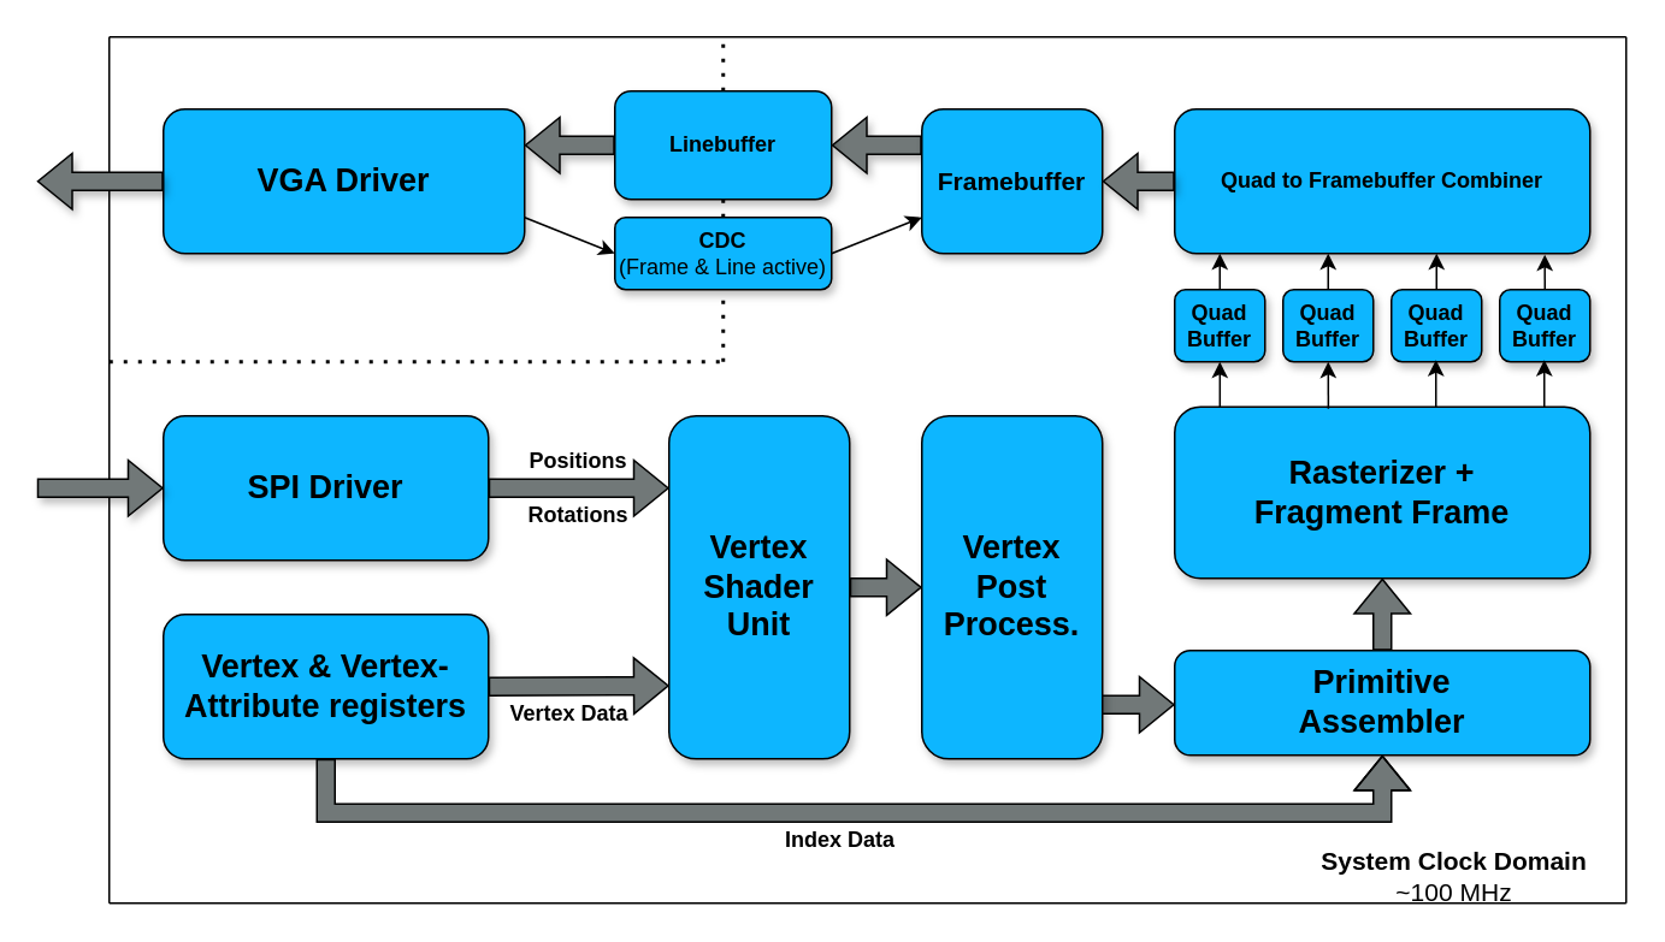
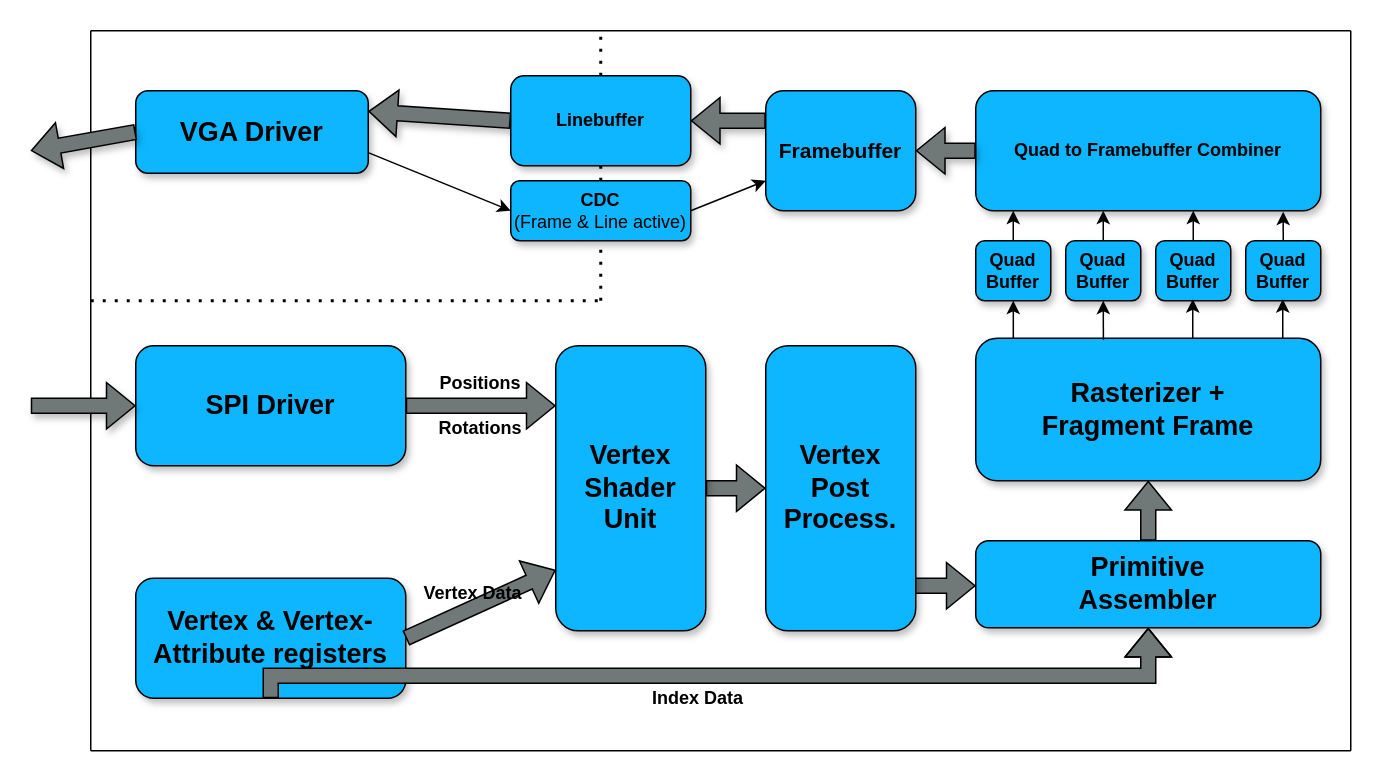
  <mxCell id="0" />
  <mxCell id="1" parent="0" />
  <mxCell id="2" value="" style="shape=flexArrow;endArrow=classic;html=1;rounded=0;entryX=1;entryY=0.5;entryDx=0;entryDy=0;exitX=0;exitY=0.25;exitDx=0;exitDy=0;fillColor=#717878;shadow=1;" parent="1" source="9" target="34" edge="1"><mxGeometry width="50" height="50" relative="1" as="geometry"><mxPoint x="530" y="90" as="sourcePoint" /><mxPoint x="470" y="90" as="targetPoint" /></mxGeometry></mxCell>
  <mxCell id="3" value="" style="shape=flexArrow;endArrow=classic;html=1;rounded=0;exitX=1;exitY=0.5;exitDx=0;exitDy=0;fillColor=#717878;entryX=0;entryY=0.5;entryDx=0;entryDy=0;" edge="1" parent="1" source="23" target="28"><mxGeometry width="50" height="50" relative="1" as="geometry"><mxPoint x="455" y="324.5" as="sourcePoint" /><mxPoint x="535" y="324.5" as="targetPoint" /></mxGeometry></mxCell>
  <mxCell id="4" value="" style="shape=flexArrow;endArrow=classic;html=1;rounded=0;fillColor=#717878;entryX=0;entryY=0.5;entryDx=0;entryDy=0;" edge="1" parent="1"><mxGeometry width="50" height="50" relative="1" as="geometry"><mxPoint x="594" y="390" as="sourcePoint" /><mxPoint x="650" y="390" as="targetPoint" /></mxGeometry></mxCell>
  <mxCell id="5" value="" style="endArrow=none;dashed=1;html=1;dashPattern=1 3;strokeWidth=2;rounded=0;" edge="1" parent="1" target="34"><mxGeometry width="50" height="50" relative="1" as="geometry"><mxPoint x="400" y="200" as="sourcePoint" /><mxPoint x="410" y="20" as="targetPoint" /></mxGeometry></mxCell>
- <mxCell id="6" value="&lt;font style=&quot;font-size: 18px;&quot;&gt;&lt;b&gt;VGA Driver&lt;/b&gt;&lt;/font&gt;" style="rounded=1;whiteSpace=wrap;html=1;fillColor=#0DB6FF;shadow=1;" parent="1" vertex="1"><mxGeometry x="90" y="60" width="200" height="80" as="geometry" /></mxCell>
+ <mxCell id="6" value="&lt;font style=&quot;font-size: 18px;&quot;&gt;&lt;b&gt;VGA Driver&lt;/b&gt;&lt;/font&gt;" style="rounded=1;whiteSpace=wrap;html=1;fillColor=#0DB6FF;shadow=1;" parent="1" vertex="1"><mxGeometry x="90" y="60" width="155" height="55" as="geometry" /></mxCell>
  <mxCell id="7" value="" style="endArrow=none;dashed=1;html=1;dashPattern=1 3;strokeWidth=2;rounded=0;" parent="1" edge="1" source="34"><mxGeometry width="50" height="50" relative="1" as="geometry"><mxPoint x="410" y="200" as="sourcePoint" /><mxPoint x="400" y="20" as="targetPoint" /></mxGeometry></mxCell>
  <mxCell id="8" value="" style="endArrow=none;dashed=1;html=1;dashPattern=1 3;strokeWidth=2;rounded=0;" parent="1" edge="1"><mxGeometry width="50" height="50" relative="1" as="geometry"><mxPoint x="60" y="200" as="sourcePoint" /><mxPoint x="400" y="200" as="targetPoint" /></mxGeometry></mxCell>
  <mxCell id="9" value="&lt;font style=&quot;font-size: 14px;&quot;&gt;&lt;b&gt;Framebuffer&lt;/b&gt;&lt;/font&gt;" style="rounded=1;whiteSpace=wrap;html=1;fillColor=#0DB6FF;shadow=1;" parent="1" vertex="1"><mxGeometry x="510" y="60" width="100" height="80" as="geometry" /></mxCell>
  <mxCell id="10" value="" style="shape=flexArrow;endArrow=classic;html=1;rounded=0;entryX=1;entryY=0.25;entryDx=0;entryDy=0;exitX=0;exitY=0.5;exitDx=0;exitDy=0;fillColor=#717878;shadow=1;" parent="1" source="34" target="6" edge="1"><mxGeometry width="50" height="50" relative="1" as="geometry"><mxPoint x="360" y="360" as="sourcePoint" /><mxPoint x="410" y="310" as="targetPoint" /></mxGeometry></mxCell>
  <mxCell id="11" value="&lt;div&gt;&lt;b&gt;CDC&lt;/b&gt;&lt;/div&gt;&lt;div&gt;(Frame &amp;amp; Line active)&lt;br&gt;&lt;/div&gt;" style="rounded=1;whiteSpace=wrap;html=1;fillColor=#0DB6FF;shadow=1;" parent="1" vertex="1"><mxGeometry x="340" y="120" width="120" height="40" as="geometry" /></mxCell>
  <mxCell id="12" value="" style="endArrow=classic;html=1;rounded=0;exitX=1;exitY=0.75;exitDx=0;exitDy=0;entryX=0;entryY=0.5;entryDx=0;entryDy=0;" parent="1" source="6" target="11" edge="1"><mxGeometry width="50" height="50" relative="1" as="geometry"><mxPoint x="360" y="360" as="sourcePoint" /><mxPoint x="410" y="310" as="targetPoint" /></mxGeometry></mxCell>
  <mxCell id="13" value="" style="endArrow=classic;html=1;rounded=0;entryX=0;entryY=0.75;entryDx=0;entryDy=0;exitX=1;exitY=0.5;exitDx=0;exitDy=0;" parent="1" source="11" target="9" edge="1"><mxGeometry width="50" height="50" relative="1" as="geometry"><mxPoint x="360" y="360" as="sourcePoint" /><mxPoint x="410" y="310" as="targetPoint" /></mxGeometry></mxCell>
  <mxCell id="14" value="" style="endArrow=none;html=1;rounded=0;" parent="1" edge="1"><mxGeometry width="50" height="50" relative="1" as="geometry"><mxPoint x="60" y="500" as="sourcePoint" /><mxPoint x="60" y="20" as="targetPoint" /></mxGeometry></mxCell>
  <mxCell id="15" value="" style="endArrow=none;html=1;rounded=0;" parent="1" edge="1"><mxGeometry width="50" height="50" relative="1" as="geometry"><mxPoint x="900" y="20" as="sourcePoint" /><mxPoint x="60" y="20" as="targetPoint" /></mxGeometry></mxCell>
  <mxCell id="16" value="" style="shape=flexArrow;endArrow=classic;html=1;rounded=0;exitX=0;exitY=0.5;exitDx=0;exitDy=0;fillColor=#717878;shadow=1;" parent="1" source="6" edge="1"><mxGeometry width="50" height="50" relative="1" as="geometry"><mxPoint x="270" y="160" as="sourcePoint" /><mxPoint x="20" y="100" as="targetPoint" /></mxGeometry></mxCell>
  <mxCell id="17" value="" style="endArrow=none;html=1;rounded=0;" parent="1" edge="1"><mxGeometry width="50" height="50" relative="1" as="geometry"><mxPoint x="900" y="500" as="sourcePoint" /><mxPoint x="900" y="20" as="targetPoint" /></mxGeometry></mxCell>
- <mxCell id="18" value="&lt;font style=&quot;font-size: 14px;&quot;&gt;&lt;b&gt;System Clock Domain&lt;/b&gt; ~100 MHz&lt;/font&gt;" style="text;html=1;align=center;verticalAlign=middle;whiteSpace=wrap;rounded=0;" parent="1" vertex="1"><mxGeometry x="730" y="470" width="150" height="30" as="geometry" /></mxCell>
  <mxCell id="19" value="&lt;font style=&quot;font-size: 18px;&quot;&gt;&lt;b&gt;SPI Driver&lt;br&gt;&lt;/b&gt;&lt;/font&gt;" style="rounded=1;whiteSpace=wrap;html=1;fillColor=#0DB6FF;shadow=1;" parent="1" vertex="1"><mxGeometry x="90" y="230" width="180" height="80" as="geometry" /></mxCell>
  <mxCell id="20" value="" style="shape=flexArrow;endArrow=classic;html=1;rounded=0;fillColor=#717878;shadow=1;entryX=0;entryY=0.5;entryDx=0;entryDy=0;" parent="1" target="19" edge="1"><mxGeometry width="50" height="50" relative="1" as="geometry"><mxPoint x="20" y="270" as="sourcePoint" /><mxPoint x="30" y="340" as="targetPoint" /></mxGeometry></mxCell>
  <mxCell id="21" value="" style="endArrow=none;html=1;rounded=0;" parent="1" edge="1"><mxGeometry width="50" height="50" relative="1" as="geometry"><mxPoint x="60" y="500" as="sourcePoint" /><mxPoint x="900" y="500" as="targetPoint" /></mxGeometry></mxCell>
- <mxCell id="22" value="&lt;font style=&quot;font-size: 18px;&quot;&gt;&lt;b&gt;Vertex &amp;amp; Vertex-Attribute registers&lt;br&gt;&lt;/b&gt;&lt;/font&gt;" style="rounded=1;whiteSpace=wrap;html=1;fillColor=#0DB6FF;shadow=1;" parent="1" vertex="1"><mxGeometry x="90" y="340" width="180" height="80" as="geometry" /></mxCell>
+ <mxCell id="22" value="&lt;font style=&quot;font-size: 18px;&quot;&gt;&lt;b&gt;Vertex &amp;amp; Vertex-Attribute registers&lt;br&gt;&lt;/b&gt;&lt;/font&gt;" style="rounded=1;whiteSpace=wrap;html=1;fillColor=#0DB6FF;shadow=1;" parent="1" vertex="1"><mxGeometry x="90" y="385" width="180" height="80" as="geometry" /></mxCell>
  <mxCell id="23" value="&lt;div align=&quot;center&quot;&gt;&lt;font style=&quot;font-size: 18px;&quot;&gt;&lt;b&gt;Vertex&lt;/b&gt;&lt;/font&gt;&lt;/div&gt;&lt;div align=&quot;center&quot;&gt;&lt;font style=&quot;font-size: 18px;&quot;&gt;&lt;b&gt;Shader&lt;/b&gt;&lt;/font&gt;&lt;/div&gt;&lt;div align=&quot;center&quot;&gt;&lt;font style=&quot;font-size: 18px;&quot;&gt;&lt;b&gt;Unit&lt;/b&gt;&lt;/font&gt;&lt;/div&gt;" style="rounded=1;whiteSpace=wrap;html=1;fillColor=#0DB6FF;shadow=1;align=center;" parent="1" vertex="1"><mxGeometry x="370" y="230" width="100" height="190" as="geometry" /></mxCell>
  <mxCell id="24" value="" style="shape=flexArrow;endArrow=classic;html=1;rounded=0;exitX=1;exitY=0.5;exitDx=0;exitDy=0;fillColor=#717878;" parent="1" source="19" edge="1"><mxGeometry width="50" height="50" relative="1" as="geometry"><mxPoint x="470" y="290" as="sourcePoint" /><mxPoint x="370" y="270" as="targetPoint" /></mxGeometry></mxCell>
  <mxCell id="25" value="" style="shape=flexArrow;endArrow=classic;html=1;rounded=0;exitX=1;exitY=0.5;exitDx=0;exitDy=0;fillColor=#717878;" parent="1" edge="1" source="22"><mxGeometry width="50" height="50" relative="1" as="geometry"><mxPoint x="290" y="379.5" as="sourcePoint" /><mxPoint x="370" y="379.5" as="targetPoint" /></mxGeometry></mxCell>
  <mxCell id="26" value="&lt;font style=&quot;font-size: 12px;&quot;&gt;&lt;b&gt;Positions&lt;/b&gt;&lt;/font&gt;" style="text;html=1;align=center;verticalAlign=middle;whiteSpace=wrap;rounded=0;" parent="1" vertex="1"><mxGeometry x="290" y="240" width="60" height="30" as="geometry" /></mxCell>
  <mxCell id="27" value="&lt;font style=&quot;font-size: 12px;&quot;&gt;&lt;b&gt;Rotations&lt;/b&gt;&lt;/font&gt;" style="text;html=1;align=center;verticalAlign=middle;whiteSpace=wrap;rounded=0;" parent="1" vertex="1"><mxGeometry x="290" y="270" width="60" height="30" as="geometry" /></mxCell>
  <mxCell id="28" value="&lt;div align=&quot;center&quot;&gt;&lt;font style=&quot;font-size: 18px;&quot;&gt;&lt;b&gt;Vertex&lt;/b&gt;&lt;/font&gt;&lt;/div&gt;&lt;div align=&quot;center&quot;&gt;&lt;font style=&quot;font-size: 18px;&quot;&gt;&lt;b&gt;Post&lt;/b&gt;&lt;/font&gt;&lt;/div&gt;&lt;div align=&quot;center&quot;&gt;&lt;font style=&quot;font-size: 18px;&quot;&gt;&lt;b&gt;Process.&lt;br&gt;&lt;/b&gt;&lt;/font&gt;&lt;/div&gt;" style="rounded=1;whiteSpace=wrap;html=1;fillColor=#0DB6FF;shadow=1;align=center;" vertex="1" parent="1"><mxGeometry x="510" y="230" width="100" height="190" as="geometry" /></mxCell>
  <mxCell id="29" value="&lt;div align=&quot;center&quot;&gt;&lt;font style=&quot;font-size: 18px;&quot;&gt;&lt;b&gt;Primitive&lt;/b&gt;&lt;/font&gt;&lt;/div&gt;&lt;div align=&quot;center&quot;&gt;&lt;font style=&quot;font-size: 18px;&quot;&gt;&lt;b&gt;Assembler&lt;br&gt;&lt;/b&gt;&lt;/font&gt;&lt;/div&gt;" style="rounded=1;whiteSpace=wrap;html=1;fillColor=#0DB6FF;shadow=1;align=center;" vertex="1" parent="1"><mxGeometry x="650" y="360" width="230" height="58" as="geometry" /></mxCell>
  <mxCell id="30" value="" style="shape=flexArrow;endArrow=classic;html=1;rounded=0;exitX=0.5;exitY=1;exitDx=0;exitDy=0;entryX=0.5;entryY=1;entryDx=0;entryDy=0;fillColor=#717878;" edge="1" parent="1" source="22" target="29"><mxGeometry width="50" height="50" relative="1" as="geometry"><mxPoint x="190" y="480" as="sourcePoint" /><mxPoint x="240" y="430" as="targetPoint" /><Array as="points"><mxPoint x="180" y="450" /><mxPoint x="765" y="450" /></Array></mxGeometry></mxCell>
  <mxCell id="31" value="&lt;b&gt;Vertex Data&lt;/b&gt;" style="text;html=1;align=center;verticalAlign=middle;whiteSpace=wrap;rounded=0;" vertex="1" parent="1"><mxGeometry x="280" y="380" width="70" height="30" as="geometry" /></mxCell>
  <mxCell id="32" value="&lt;b&gt;Index Data&lt;br&gt;&lt;/b&gt;" style="text;html=1;align=center;verticalAlign=middle;whiteSpace=wrap;rounded=0;" vertex="1" parent="1"><mxGeometry x="430" y="450" width="70" height="30" as="geometry" /></mxCell>
  <mxCell id="33" value="&lt;div align=&quot;center&quot;&gt;&lt;font style=&quot;font-size: 18px;&quot;&gt;&lt;b&gt;Rasterizer +&lt;/b&gt;&lt;/font&gt;&lt;/div&gt;&lt;div align=&quot;center&quot;&gt;&lt;font style=&quot;font-size: 18px;&quot;&gt;&lt;b&gt;Fragment Frame&lt;br&gt;&lt;/b&gt;&lt;/font&gt;&lt;/div&gt;" style="rounded=1;whiteSpace=wrap;html=1;fillColor=#0DB6FF;shadow=1;align=center;" vertex="1" parent="1"><mxGeometry x="650" y="225" width="230" height="95" as="geometry" /></mxCell>
  <mxCell id="34" value="&lt;b&gt;Linebuffer&lt;/b&gt;" style="rounded=1;whiteSpace=wrap;html=1;fillColor=#0DB6FF;shadow=1;" parent="1" vertex="1"><mxGeometry x="340" y="50" width="120" height="60" as="geometry" /></mxCell>
  <mxCell id="35" value="" style="shape=flexArrow;endArrow=classic;html=1;rounded=0;entryX=0.5;entryY=1;entryDx=0;entryDy=0;exitX=0.5;exitY=0;exitDx=0;exitDy=0;fillColor=#717878;" edge="1" parent="1" source="29" target="33"><mxGeometry width="50" height="50" relative="1" as="geometry"><mxPoint x="520" y="360" as="sourcePoint" /><mxPoint x="570" y="310" as="targetPoint" /></mxGeometry></mxCell>
  <mxCell id="36" value="&lt;div&gt;&lt;b&gt;Quad&lt;/b&gt;&lt;/div&gt;&lt;div&gt;&lt;b&gt;Buffer&lt;br&gt;&lt;/b&gt;&lt;/div&gt;" style="rounded=1;whiteSpace=wrap;html=1;fillColor=#0DB6FF;shadow=1;" vertex="1" parent="1"><mxGeometry x="650" y="160" width="50" height="40" as="geometry" /></mxCell>
  <mxCell id="37" value="&lt;div&gt;&lt;b&gt;Quad&lt;/b&gt;&lt;/div&gt;&lt;div&gt;&lt;b&gt;Buffer&lt;br&gt;&lt;/b&gt;&lt;/div&gt;" style="rounded=1;whiteSpace=wrap;html=1;fillColor=#0DB6FF;shadow=1;" vertex="1" parent="1"><mxGeometry x="710" y="160" width="50" height="40" as="geometry" /></mxCell>
  <mxCell id="38" value="&lt;div&gt;&lt;b&gt;Quad&lt;/b&gt;&lt;/div&gt;&lt;div&gt;&lt;b&gt;Buffer&lt;br&gt;&lt;/b&gt;&lt;/div&gt;" style="rounded=1;whiteSpace=wrap;html=1;fillColor=#0DB6FF;shadow=1;" vertex="1" parent="1"><mxGeometry x="770" y="160" width="50" height="40" as="geometry" /></mxCell>
  <mxCell id="39" value="&lt;div&gt;&lt;b&gt;Quad&lt;/b&gt;&lt;/div&gt;&lt;div&gt;&lt;b&gt;Buffer&lt;br&gt;&lt;/b&gt;&lt;/div&gt;" style="rounded=1;whiteSpace=wrap;html=1;fillColor=#0DB6FF;shadow=1;" vertex="1" parent="1"><mxGeometry x="830" y="160" width="50" height="40" as="geometry" /></mxCell>
  <mxCell id="40" value="" style="endArrow=classic;html=1;rounded=0;entryX=0.5;entryY=1;entryDx=0;entryDy=0;exitX=0.109;exitY=0.004;exitDx=0;exitDy=0;exitPerimeter=0;" edge="1" parent="1" source="33" target="36"><mxGeometry width="50" height="50" relative="1" as="geometry"><mxPoint x="430" y="140" as="sourcePoint" /><mxPoint x="480" y="90" as="targetPoint" /></mxGeometry></mxCell>
  <mxCell id="41" value="" style="endArrow=classic;html=1;rounded=0;entryX=0.5;entryY=1;entryDx=0;entryDy=0;exitX=0.37;exitY=0.011;exitDx=0;exitDy=0;exitPerimeter=0;" edge="1" parent="1" source="33" target="37"><mxGeometry width="50" height="50" relative="1" as="geometry"><mxPoint x="720" y="220" as="sourcePoint" /><mxPoint x="685" y="210" as="targetPoint" /></mxGeometry></mxCell>
  <mxCell id="42" value="" style="endArrow=classic;html=1;rounded=0;entryX=0.5;entryY=1;entryDx=0;entryDy=0;exitX=0.37;exitY=0.011;exitDx=0;exitDy=0;exitPerimeter=0;" edge="1" parent="1"><mxGeometry width="50" height="50" relative="1" as="geometry"><mxPoint x="794.67" y="225" as="sourcePoint" /><mxPoint x="794.67" y="199" as="targetPoint" /></mxGeometry></mxCell>
  <mxCell id="43" value="" style="endArrow=classic;html=1;rounded=0;entryX=0.5;entryY=1;entryDx=0;entryDy=0;exitX=0.37;exitY=0.011;exitDx=0;exitDy=0;exitPerimeter=0;" edge="1" parent="1"><mxGeometry width="50" height="50" relative="1" as="geometry"><mxPoint x="854.67" y="225" as="sourcePoint" /><mxPoint x="854.67" y="199" as="targetPoint" /></mxGeometry></mxCell>
  <mxCell id="44" value="&lt;b&gt;Quad to Framebuffer Combiner&lt;/b&gt;" style="rounded=1;whiteSpace=wrap;html=1;fillColor=#0DB6FF;shadow=1;" vertex="1" parent="1"><mxGeometry x="650" y="60" width="230" height="80" as="geometry" /></mxCell>
  <mxCell id="45" value="" style="endArrow=classic;html=1;rounded=0;exitX=0.5;exitY=0;exitDx=0;exitDy=0;" edge="1" parent="1" source="36"><mxGeometry width="50" height="50" relative="1" as="geometry"><mxPoint x="430" y="300" as="sourcePoint" /><mxPoint x="675" y="140" as="targetPoint" /></mxGeometry></mxCell>
  <mxCell id="46" value="" style="endArrow=classic;html=1;rounded=0;exitX=0.5;exitY=0;exitDx=0;exitDy=0;" edge="1" parent="1" source="37"><mxGeometry width="50" height="50" relative="1" as="geometry"><mxPoint x="685" y="170" as="sourcePoint" /><mxPoint x="735" y="140" as="targetPoint" /></mxGeometry></mxCell>
  <mxCell id="47" value="" style="endArrow=classic;html=1;rounded=0;exitX=0.5;exitY=0;exitDx=0;exitDy=0;" edge="1" parent="1" source="38"><mxGeometry width="50" height="50" relative="1" as="geometry"><mxPoint x="695" y="180" as="sourcePoint" /><mxPoint x="795" y="140" as="targetPoint" /></mxGeometry></mxCell>
  <mxCell id="48" value="" style="endArrow=classic;html=1;rounded=0;exitX=0.5;exitY=0;exitDx=0;exitDy=0;entryX=0.891;entryY=1.008;entryDx=0;entryDy=0;entryPerimeter=0;" edge="1" parent="1" source="39" target="44"><mxGeometry width="50" height="50" relative="1" as="geometry"><mxPoint x="805" y="170" as="sourcePoint" /><mxPoint x="805" y="150" as="targetPoint" /></mxGeometry></mxCell>
  <mxCell id="49" value="" style="shape=flexArrow;endArrow=classic;html=1;rounded=0;exitX=0;exitY=0.5;exitDx=0;exitDy=0;fillColor=#717878;shadow=1;" edge="1" parent="1" source="44"><mxGeometry width="50" height="50" relative="1" as="geometry"><mxPoint x="520" y="90" as="sourcePoint" /><mxPoint x="610" y="100" as="targetPoint" /></mxGeometry></mxCell>
